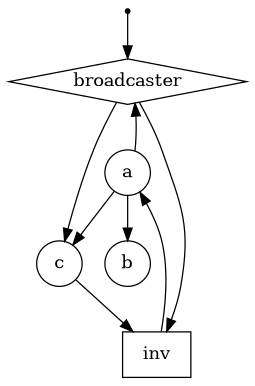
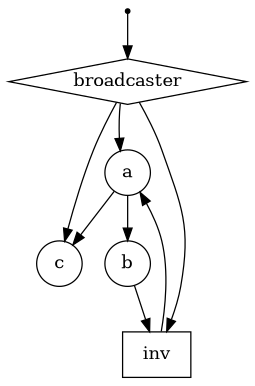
  digraph {
    node [shape=circle]
    button [shape=point]
    broadcaster [shape=diamond]
    a
    c
    inv [shape=box]
    b
    button -> broadcaster
-   a -> broadcaster
+   broadcaster -> a
    broadcaster -> c
    broadcaster -> inv
    a -> c
    a -> b
-   c -> inv
+   b -> inv
    inv -> a
  }
